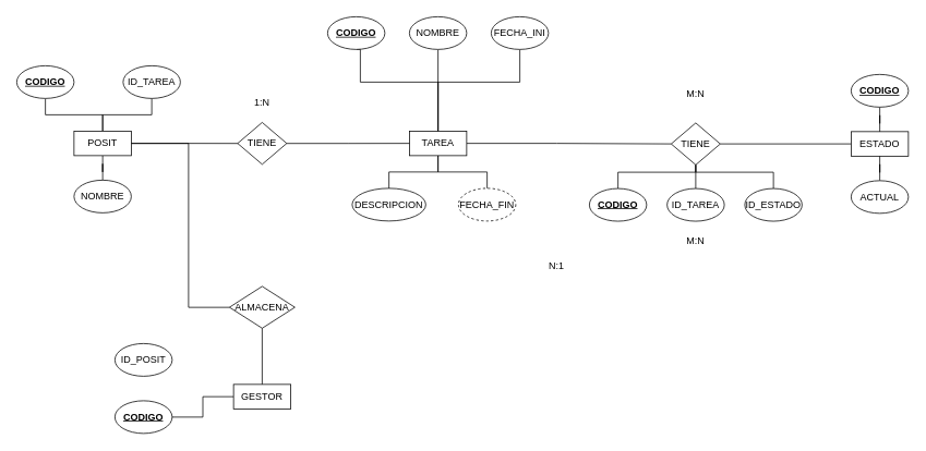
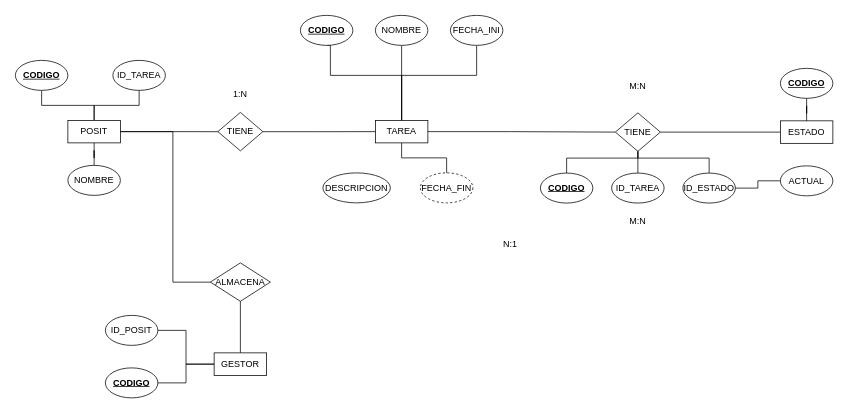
  <mxCell id="0" />
  <mxCell id="1" parent="0" />
  <mxCell id="2" style="edgeStyle=orthogonalEdgeStyle;rounded=0;orthogonalLoop=1;jettySize=auto;html=1;verticalAlign=middle;endArrow=none;endFill=0;entryX=0.5;entryY=1;entryDx=0;entryDy=0;" edge="1" parent="1" source="6" target="13"><mxGeometry relative="1" as="geometry"><mxPoint x="125" y="120" as="targetPoint" /></mxGeometry></mxCell>
  <mxCell id="3" style="edgeStyle=orthogonalEdgeStyle;rounded=0;orthogonalLoop=1;jettySize=auto;html=1;entryX=0.5;entryY=0;entryDx=0;entryDy=0;endArrow=none;endFill=0;" edge="1" parent="1" source="6" target="14"><mxGeometry relative="1" as="geometry" /></mxCell>
  <mxCell id="4" style="edgeStyle=orthogonalEdgeStyle;rounded=0;orthogonalLoop=1;jettySize=auto;html=1;endArrow=none;endFill=0;" edge="1" parent="1" source="6" target="16"><mxGeometry relative="1" as="geometry"><mxPoint x="270" y="175" as="targetPoint" /></mxGeometry></mxCell>
  <mxCell id="5" style="edgeStyle=orthogonalEdgeStyle;rounded=0;orthogonalLoop=1;jettySize=auto;html=1;entryX=0.5;entryY=1;entryDx=0;entryDy=0;endArrow=none;endFill=0;" edge="1" parent="1" source="6" target="17"><mxGeometry relative="1" as="geometry" /></mxCell>
  <mxCell id="6" value="POSIT" style="rounded=0;whiteSpace=wrap;html=1;" vertex="1" parent="1"><mxGeometry x="90" y="160" width="70" height="30" as="geometry" /></mxCell>
  <mxCell id="7" style="edgeStyle=orthogonalEdgeStyle;rounded=0;orthogonalLoop=1;jettySize=auto;html=1;entryX=0.5;entryY=1;entryDx=0;entryDy=0;endArrow=none;endFill=0;" edge="1" parent="1" source="12" target="18"><mxGeometry relative="1" as="geometry"><Array as="points"><mxPoint x="535" y="100" /><mxPoint x="440" y="100" /><mxPoint x="440" y="60" /></Array></mxGeometry></mxCell>
  <mxCell id="8" style="edgeStyle=orthogonalEdgeStyle;rounded=0;orthogonalLoop=1;jettySize=auto;html=1;entryX=0.5;entryY=1;entryDx=0;entryDy=0;endArrow=none;endFill=0;" edge="1" parent="1" source="12" target="19"><mxGeometry relative="1" as="geometry" /></mxCell>
- <mxCell id="9" style="edgeStyle=orthogonalEdgeStyle;rounded=0;orthogonalLoop=1;jettySize=auto;html=1;entryX=0.5;entryY=0;entryDx=0;entryDy=0;endArrow=none;endFill=0;" edge="1" parent="1" source="12" target="20"><mxGeometry relative="1" as="geometry" /></mxCell>
  <mxCell id="10" style="edgeStyle=orthogonalEdgeStyle;rounded=0;orthogonalLoop=1;jettySize=auto;html=1;entryX=0.5;entryY=0;entryDx=0;entryDy=0;endArrow=none;endFill=0;" edge="1" parent="1" source="12" target="21"><mxGeometry relative="1" as="geometry" /></mxCell>
  <mxCell id="11" style="edgeStyle=orthogonalEdgeStyle;rounded=0;orthogonalLoop=1;jettySize=auto;html=1;entryX=0;entryY=0.5;entryDx=0;entryDy=0;endArrow=none;endFill=0;" edge="1" parent="1" source="12" target="32"><mxGeometry relative="1" as="geometry"><Array as="points"><mxPoint x="680" y="175" /><mxPoint x="820" y="176" /></Array></mxGeometry></mxCell>
  <mxCell id="12" value="TAREA" style="rounded=0;whiteSpace=wrap;html=1;" vertex="1" parent="1"><mxGeometry x="500" y="160" width="70" height="30" as="geometry" /></mxCell>
  <mxCell id="13" value="CODIGO" style="ellipse;whiteSpace=wrap;html=1;fontStyle=5" vertex="1" parent="1"><mxGeometry x="20" y="80" width="70" height="40" as="geometry" /></mxCell>
  <mxCell id="14" value="NOMBRE" style="ellipse;whiteSpace=wrap;html=1;fontStyle=0" vertex="1" parent="1"><mxGeometry x="90" y="220" width="70" height="40" as="geometry" /></mxCell>
  <mxCell id="15" style="edgeStyle=orthogonalEdgeStyle;rounded=0;orthogonalLoop=1;jettySize=auto;html=1;entryX=0;entryY=0.5;entryDx=0;entryDy=0;endArrow=none;endFill=0;" edge="1" parent="1" source="16" target="12"><mxGeometry relative="1" as="geometry" /></mxCell>
  <mxCell id="16" value="TIENE" style="rhombus;whiteSpace=wrap;html=1;" vertex="1" parent="1"><mxGeometry x="290" y="149.38" width="60" height="51.25" as="geometry" /></mxCell>
  <mxCell id="17" value="ID_TAREA" style="ellipse;whiteSpace=wrap;html=1;fontStyle=0" vertex="1" parent="1"><mxGeometry x="150" y="80" width="70" height="40" as="geometry" /></mxCell>
  <mxCell id="18" value="CODIGO" style="ellipse;whiteSpace=wrap;html=1;fontStyle=5" vertex="1" parent="1"><mxGeometry x="400" y="20" width="70" height="40" as="geometry" /></mxCell>
  <mxCell id="19" value="NOMBRE" style="ellipse;whiteSpace=wrap;html=1;fontStyle=0" vertex="1" parent="1"><mxGeometry x="500" y="20" width="70" height="40" as="geometry" /></mxCell>
  <mxCell id="20" value="DESCRIPCION" style="ellipse;whiteSpace=wrap;html=1;fontStyle=0" vertex="1" parent="1"><mxGeometry x="430" y="230" width="90" height="40" as="geometry" /></mxCell>
  <mxCell id="21" value="FECHA_FIN" style="ellipse;whiteSpace=wrap;html=1;fontStyle=0;dashed=1;" vertex="1" parent="1"><mxGeometry x="560" y="230" width="70" height="40" as="geometry" /></mxCell>
  <mxCell id="22" value="1:N" style="text;html=1;align=center;verticalAlign=middle;whiteSpace=wrap;rounded=0;" vertex="1" parent="1"><mxGeometry x="290" y="110" width="60" height="30" as="geometry" /></mxCell>
  <mxCell id="23" value="M:N" style="text;html=1;align=center;verticalAlign=middle;whiteSpace=wrap;rounded=0;" vertex="1" parent="1"><mxGeometry x="820" y="280" width="60" height="30" as="geometry" /></mxCell>
  <mxCell id="24" style="edgeStyle=orthogonalEdgeStyle;rounded=0;orthogonalLoop=1;jettySize=auto;html=1;exitX=0.5;exitY=1;exitDx=0;exitDy=0;entryX=0.5;entryY=0;entryDx=0;entryDy=0;endArrow=none;endFill=0;" edge="1" parent="1" source="26" target="29"><mxGeometry relative="1" as="geometry" /></mxCell>
  <mxCell id="25" style="edgeStyle=orthogonalEdgeStyle;rounded=0;orthogonalLoop=1;jettySize=auto;html=1;entryX=1;entryY=0.5;entryDx=0;entryDy=0;endArrow=none;endFill=0;" edge="1" parent="1" source="26" target="6"><mxGeometry relative="1" as="geometry"><mxPoint x="230" y="180" as="targetPoint" /><Array as="points"><mxPoint x="230" y="376" /><mxPoint x="230" y="175" /></Array></mxGeometry></mxCell>
  <mxCell id="26" value="ALMACENA" style="rhombus;whiteSpace=wrap;html=1;" vertex="1" parent="1"><mxGeometry x="280" y="350" width="80" height="51.25" as="geometry" /></mxCell>
  <mxCell id="27" style="edgeStyle=orthogonalEdgeStyle;rounded=0;orthogonalLoop=1;jettySize=auto;html=1;entryX=1;entryY=0.5;entryDx=0;entryDy=0;endArrow=none;endFill=0;" edge="1" parent="1" source="29" target="47"><mxGeometry relative="1" as="geometry" /></mxCell>
+ <mxCell id="28" style="edgeStyle=orthogonalEdgeStyle;rounded=0;orthogonalLoop=1;jettySize=auto;html=1;entryX=1;entryY=0.5;entryDx=0;entryDy=0;endArrow=none;endFill=0;" edge="1" parent="1" source="29" target="48"><mxGeometry relative="1" as="geometry" /></mxCell>
  <mxCell id="29" value="GESTOR" style="rounded=0;whiteSpace=wrap;html=1;" vertex="1" parent="1"><mxGeometry x="285" y="470" width="70" height="30" as="geometry" /></mxCell>
  <mxCell id="30" style="edgeStyle=orthogonalEdgeStyle;rounded=0;orthogonalLoop=1;jettySize=auto;html=1;entryX=0.5;entryY=0;entryDx=0;entryDy=0;endArrow=none;endFill=0;" edge="1" parent="1" source="31" target="12"><mxGeometry relative="1" as="geometry"><Array as="points"><mxPoint x="635" y="100" /><mxPoint x="535" y="100" /></Array></mxGeometry></mxCell>
  <mxCell id="31" value="FECHA_INI" style="ellipse;whiteSpace=wrap;html=1;fontStyle=0" vertex="1" parent="1"><mxGeometry x="600" y="20" width="70" height="40" as="geometry" /></mxCell>
  <mxCell id="32" value="TIENE" style="rhombus;whiteSpace=wrap;html=1;" vertex="1" parent="1"><mxGeometry x="820" y="150" width="60" height="51.25" as="geometry" /></mxCell>
  <mxCell id="33" value="M:N" style="text;html=1;align=center;verticalAlign=middle;whiteSpace=wrap;rounded=0;" vertex="1" parent="1"><mxGeometry x="820" y="100" width="60" height="30" as="geometry" /></mxCell>
  <mxCell id="34" style="edgeStyle=orthogonalEdgeStyle;rounded=0;orthogonalLoop=1;jettySize=auto;html=1;exitX=0.5;exitY=1;exitDx=0;exitDy=0;endArrow=none;endFill=0;" edge="1" parent="1" target="35"><mxGeometry relative="1" as="geometry"><mxPoint x="850" y="201.25" as="sourcePoint" /><mxPoint x="754.89" y="267.7" as="targetPoint" /><Array as="points"><mxPoint x="850" y="210.25" /><mxPoint x="755" y="210.25" /></Array></mxGeometry></mxCell>
  <mxCell id="35" value="CODIGO" style="ellipse;whiteSpace=wrap;html=1;fontStyle=5" vertex="1" parent="1"><mxGeometry x="720" y="230.25" width="70" height="40" as="geometry" /></mxCell>
  <mxCell id="36" style="edgeStyle=orthogonalEdgeStyle;rounded=0;orthogonalLoop=1;jettySize=auto;html=1;entryX=0.5;entryY=1;entryDx=0;entryDy=0;endArrow=none;endFill=0;" edge="1" parent="1" source="37"><mxGeometry relative="1" as="geometry"><mxPoint x="850" y="201.25" as="targetPoint" /></mxGeometry></mxCell>
  <mxCell id="37" value="ID_TAREA" style="ellipse;whiteSpace=wrap;html=1;fontStyle=0" vertex="1" parent="1"><mxGeometry x="815" y="230.25" width="70" height="40" as="geometry" /></mxCell>
  <mxCell id="38" style="edgeStyle=orthogonalEdgeStyle;rounded=0;orthogonalLoop=1;jettySize=auto;html=1;endArrow=none;endFill=0;" edge="1" parent="1" source="39"><mxGeometry relative="1" as="geometry"><mxPoint x="850" y="201.25" as="targetPoint" /><Array as="points"><mxPoint x="945" y="210.25" /><mxPoint x="850" y="210.25" /></Array></mxGeometry></mxCell>
  <mxCell id="39" value="ID_ESTADO" style="ellipse;whiteSpace=wrap;html=1;fontStyle=0" vertex="1" parent="1"><mxGeometry x="910" y="230.25" width="70" height="40" as="geometry" /></mxCell>
  <mxCell id="40" value="N:1" style="text;html=1;align=center;verticalAlign=middle;whiteSpace=wrap;rounded=0;" vertex="1" parent="1"><mxGeometry x="650" y="310" width="60" height="30" as="geometry" /></mxCell>
  <mxCell id="41" style="edgeStyle=orthogonalEdgeStyle;rounded=0;orthogonalLoop=1;jettySize=auto;html=1;entryX=1;entryY=0.5;entryDx=0;entryDy=0;endArrow=none;endFill=0;" edge="1" parent="1" source="42" target="32"><mxGeometry relative="1" as="geometry" /></mxCell>
  <mxCell id="42" value="ESTADO" style="rounded=0;whiteSpace=wrap;html=1;" vertex="1" parent="1"><mxGeometry x="1040" y="160.63" width="70" height="30" as="geometry" /></mxCell>
  <mxCell id="43" style="edgeStyle=orthogonalEdgeStyle;rounded=0;orthogonalLoop=1;jettySize=auto;html=1;endArrow=none;endFill=0;" edge="1" parent="1" source="44" target="42"><mxGeometry relative="1" as="geometry" /></mxCell>
  <mxCell id="44" value="CODIGO" style="ellipse;whiteSpace=wrap;html=1;fontStyle=5" vertex="1" parent="1"><mxGeometry x="1040" y="90.63" width="70" height="40" as="geometry" /></mxCell>
- <mxCell id="45" style="edgeStyle=orthogonalEdgeStyle;rounded=0;orthogonalLoop=1;jettySize=auto;html=1;entryX=0.5;entryY=1;entryDx=0;entryDy=0;endArrow=none;endFill=0;" edge="1" parent="1" source="46" target="42"><mxGeometry relative="1" as="geometry" /></mxCell>
+ <mxCell id="45" style="edgeStyle=orthogonalEdgeStyle;rounded=0;orthogonalLoop=1;jettySize=auto;html=1;endArrow=none;endFill=0;" edge="1" parent="1" source="46" target="39"><mxGeometry relative="1" as="geometry" /></mxCell>
  <mxCell id="46" value="ACTUAL" style="ellipse;whiteSpace=wrap;html=1;fontStyle=0" vertex="1" parent="1"><mxGeometry x="1040" y="220.63" width="70" height="40" as="geometry" /></mxCell>
  <mxCell id="47" value="CODIGO" style="ellipse;whiteSpace=wrap;html=1;fontStyle=5" vertex="1" parent="1"><mxGeometry x="140" y="490" width="70" height="40" as="geometry" /></mxCell>
  <mxCell id="48" value="ID_POSIT" style="ellipse;whiteSpace=wrap;html=1;fontStyle=0" vertex="1" parent="1"><mxGeometry x="140" y="420" width="70" height="40" as="geometry" /></mxCell>
